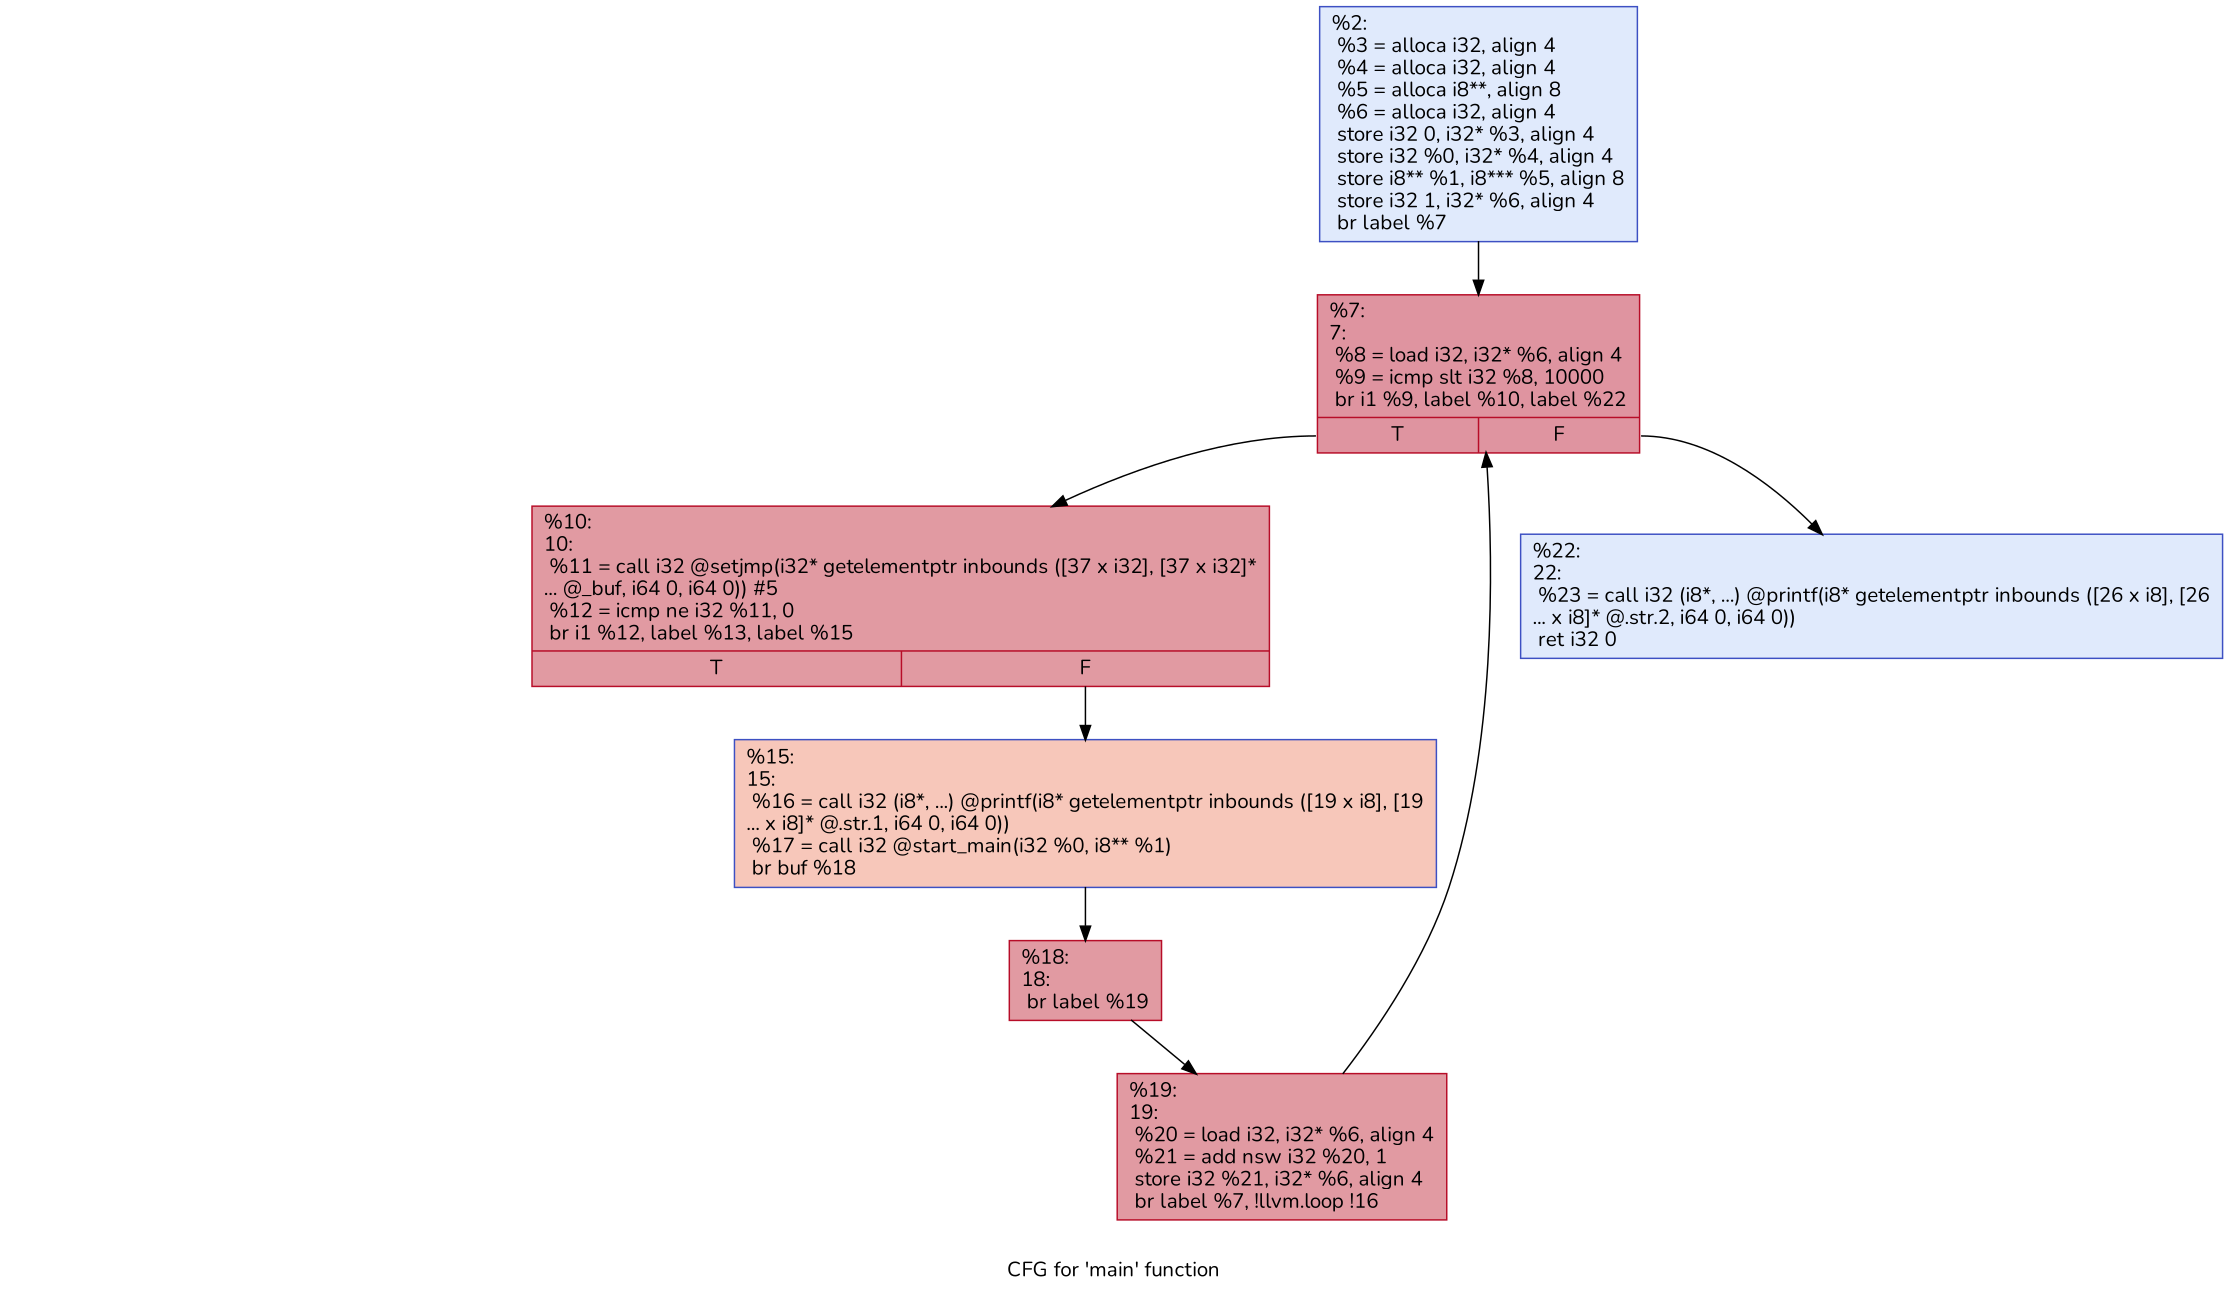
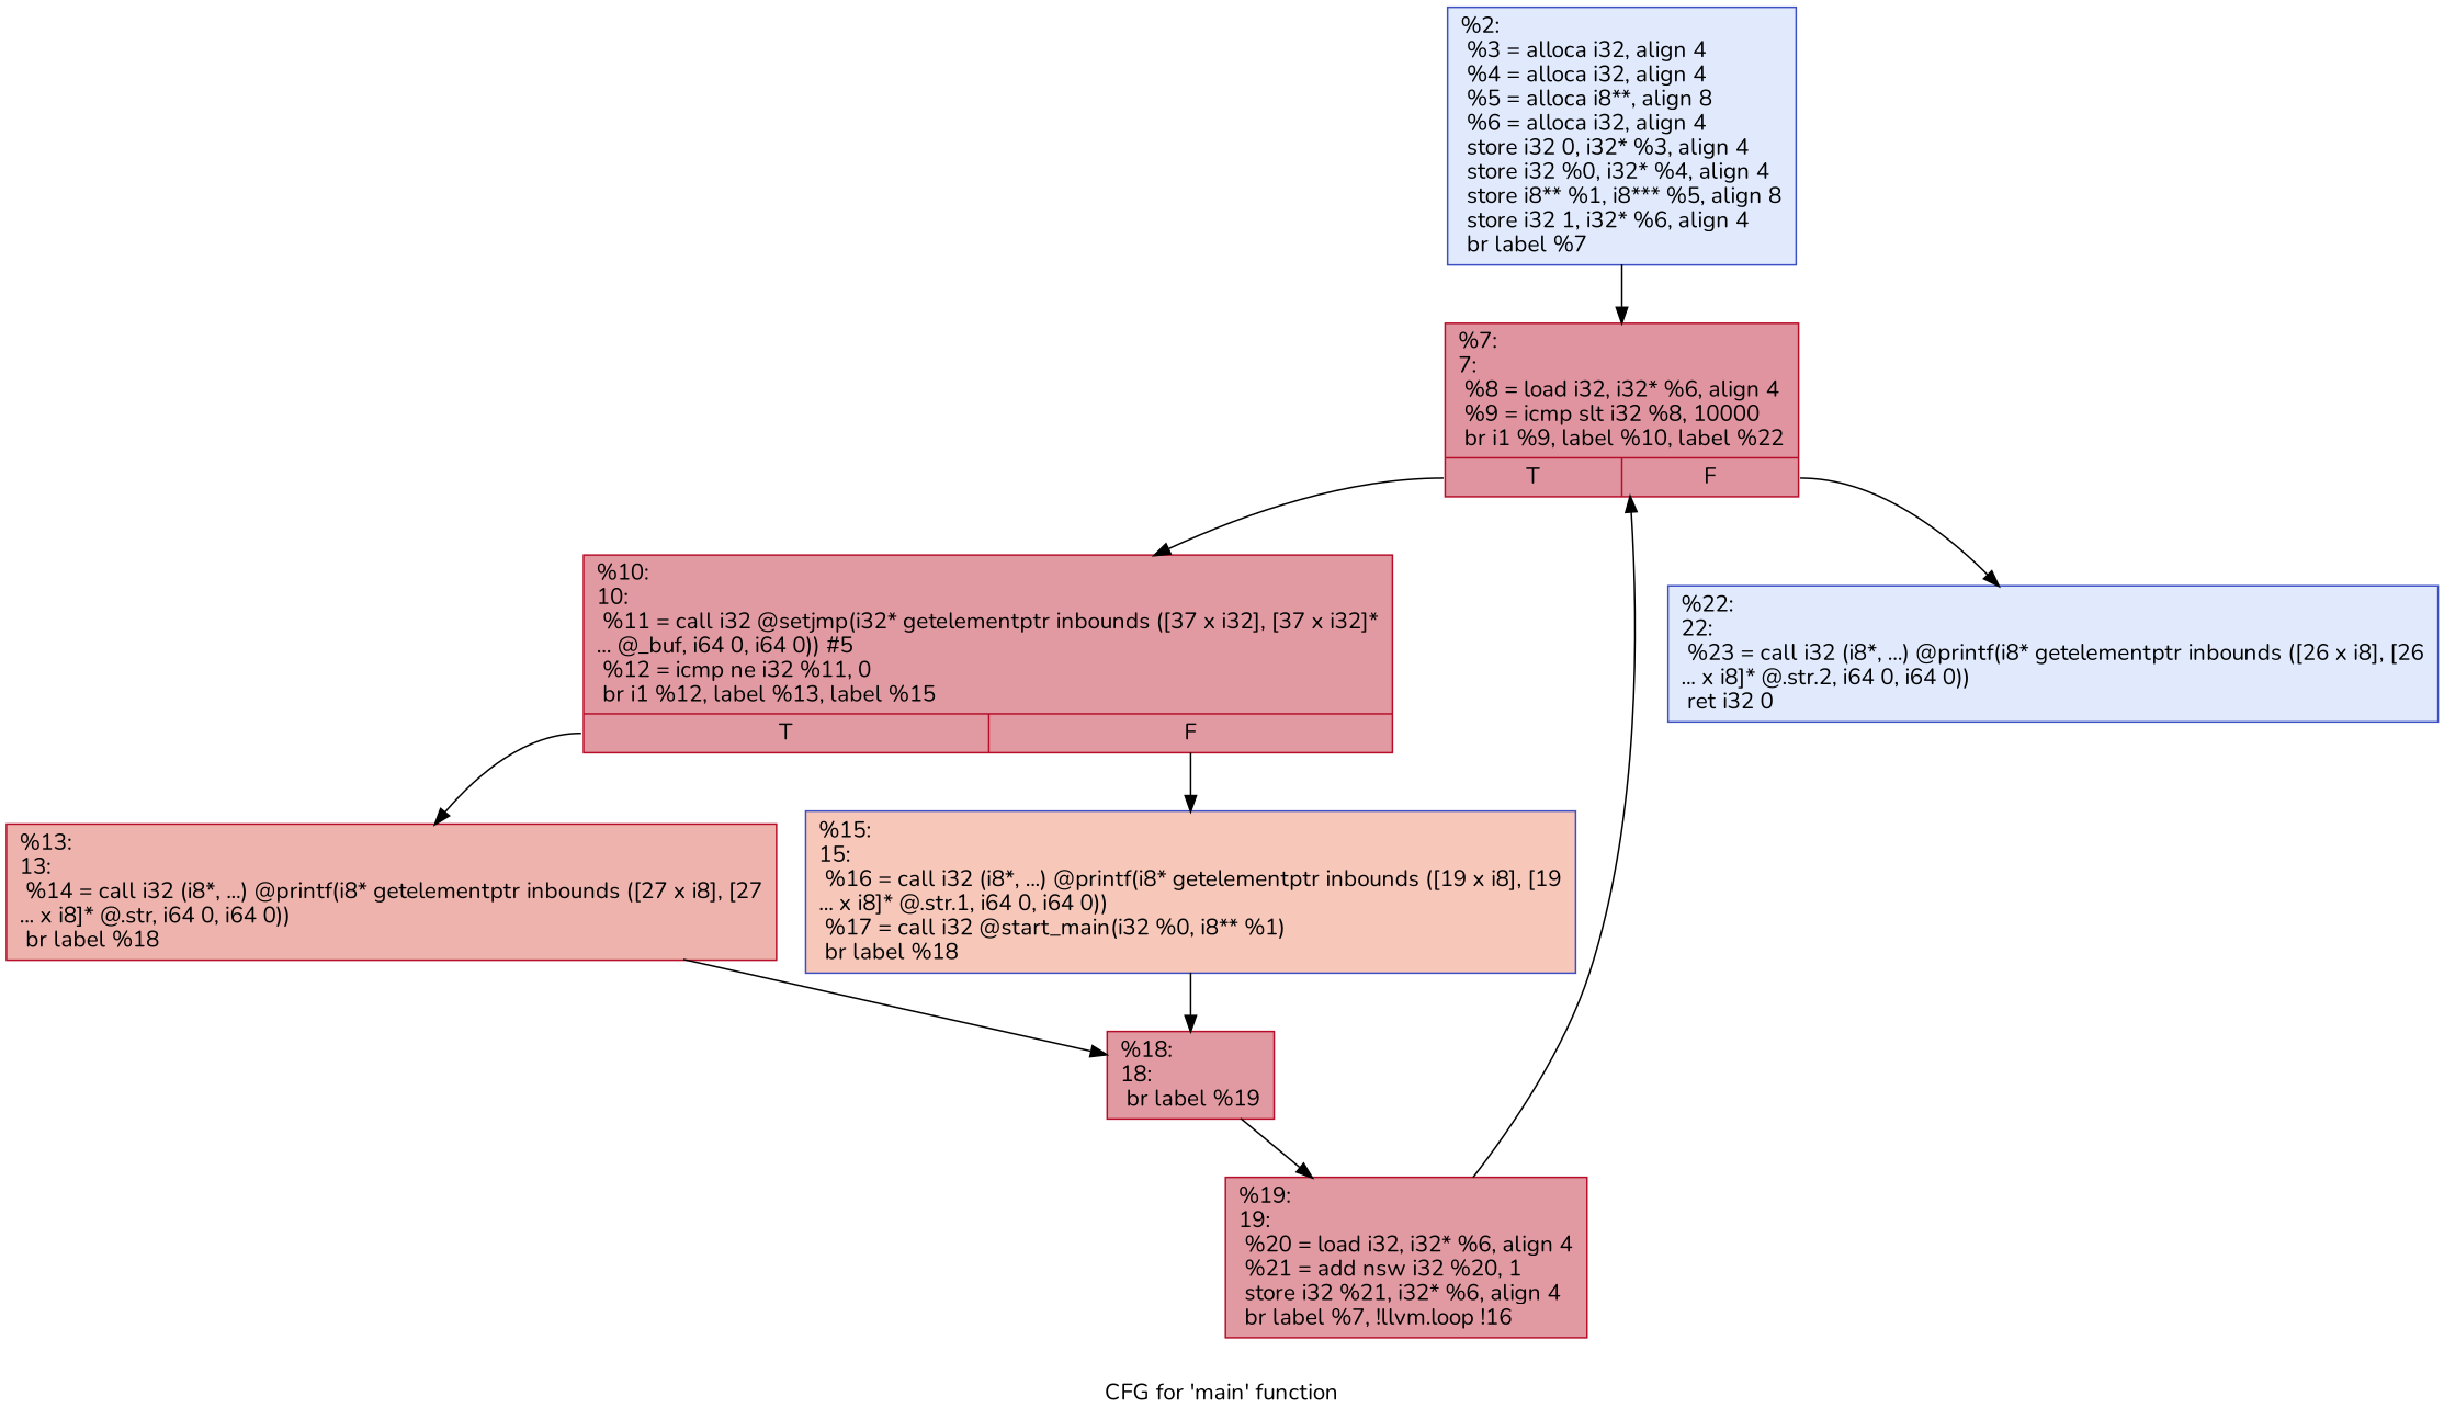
  digraph {
    fontname=Nunito
    label="CFG for 'main' function"
    node [color="#b70d28ff" fillcolor="#bb1b2c70" fontname=Nunito shape=record style=filled]
    edge [fontname=Nunito]
    n1 [color="#3d50c3ff" fillcolor="#b9d0f970" label="{%2:\l  %3 = alloca i32, align 4\l  %4 = alloca i32, align 4\l  %5 = alloca i8**, align 8\l  %6 = alloca i32, align 4\l  store i32 0, i32* %3, align 4\l  store i32 %0, i32* %4, align 4\l  store i8** %1, i8*** %5, align 8\l  store i32 1, i32* %6, align 4\l  br label %7\l}"]
    n2 [fillcolor="#b70d2870" label="{%7:\l7:                                                \l  %8 = load i32, i32* %6, align 4\l  %9 = icmp slt i32 %8, 10000\l  br i1 %9, label %10, label %22\l|{<s0>T|<s1>F}}"]
    n3 [label="{%10:\l10:                                               \l  %11 = call i32 @setjmp(i32* getelementptr inbounds ([37 x i32], [37 x i32]*\l... @_buf, i64 0, i64 0)) #5\l  %12 = icmp ne i32 %11, 0\l  br i1 %12, label %13, label %15\l|{<s0>T|<s1>F}}"]
    n4 [color="#3d50c3ff" fillcolor="#b9d0f970" label="{%22:\l22:                                               \l  %23 = call i32 (i8*, ...) @printf(i8* getelementptr inbounds ([26 x i8], [26\l... x i8]* @.str.2, i64 0, i64 0))\l  ret i32 0\l}"]
-   n6 [color="#3d50c3ff" fillcolor="#ec7f6370" label="{%15:\l15:                                               \l  %16 = call i32 (i8*, ...) @printf(i8* getelementptr inbounds ([19 x i8], [19\l... x i8]* @.str.1, i64 0, i64 0))\l  %17 = call i32 @start_main(i32 %0, i8** %1)\l  br buf %18\l}"]
+   n5 [fillcolor="#d6524470" label="{%13:\l13:                                               \l  %14 = call i32 (i8*, ...) @printf(i8* getelementptr inbounds ([27 x i8], [27\l... x i8]* @.str, i64 0, i64 0))\l  br label %18\l}"]
+   n6 [color="#3d50c3ff" fillcolor="#ec7f6370" label="{%15:\l15:                                               \l  %16 = call i32 (i8*, ...) @printf(i8* getelementptr inbounds ([19 x i8], [19\l... x i8]* @.str.1, i64 0, i64 0))\l  %17 = call i32 @start_main(i32 %0, i8** %1)\l  br label %18\l}"]
    n7 [label="{%18:\l18:                                               \l  br label %19\l}"]
    n8 [label="{%19:\l19:                                               \l  %20 = load i32, i32* %6, align 4\l  %21 = add nsw i32 %20, 1\l  store i32 %21, i32* %6, align 4\l  br label %7, !llvm.loop !16\l}"]
    n1 -> n2
    n2 -> n3 [tailport=s0]
    n2 -> n4 [tailport=s1]
+   n3 -> n5 [tailport=s0]
    n3 -> n6 [tailport=s1]
+   n5 -> n7
    n6 -> n7
    n7 -> n8
    n8 -> n2
  }
